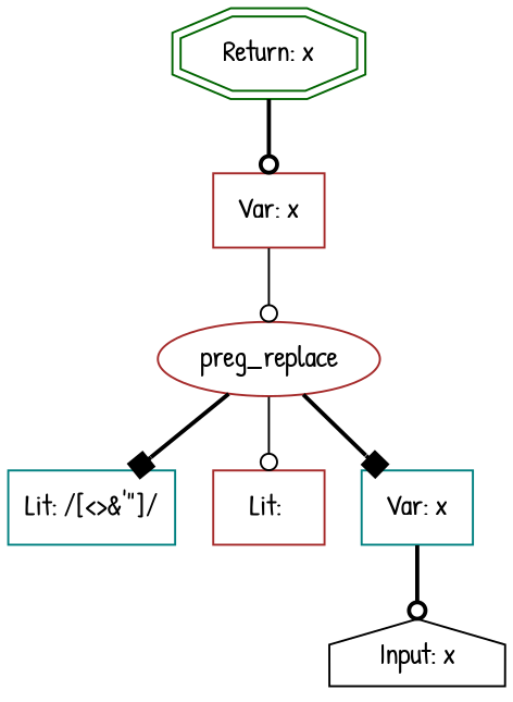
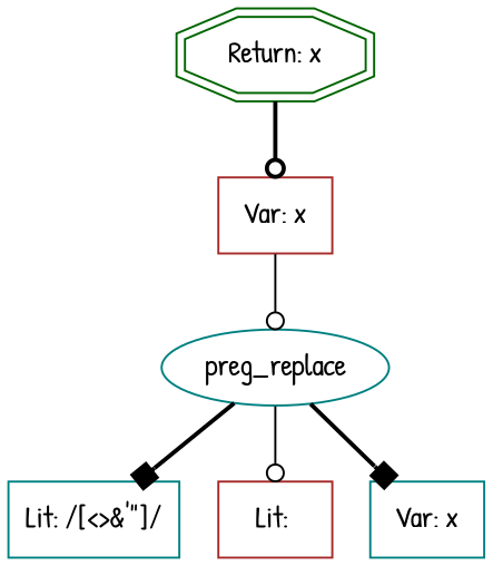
  digraph {
    fontname="Patrick Hand"
    node [color=brown fontname="Patrick Hand" shape=box]
    edge [arrowhead=odot fontname="Patrick Hand" style=bold]
    n1 [color=darkgreen label="Return: x" shape=doubleoctagon]
    n2 [label="Var: x"]
-   n3 [label=preg_replace shape=ellipse]
+   n3 [color=teal label=preg_replace shape=ellipse]
    n4 [color=teal label="Lit: /[<>&'\"]/"]
    n5 [label="Lit: "]
    n6 [color=teal label="Var: x"]
-   n7 [color=black label="Input: x" shape=house]
    n1 -> n2
    n2 -> n3 [style=solid]
    n3 -> n4 [arrowhead=box]
    n3 -> n5 [style=solid]
    n3 -> n6 [arrowhead=box]
-   n6 -> n7
  }
